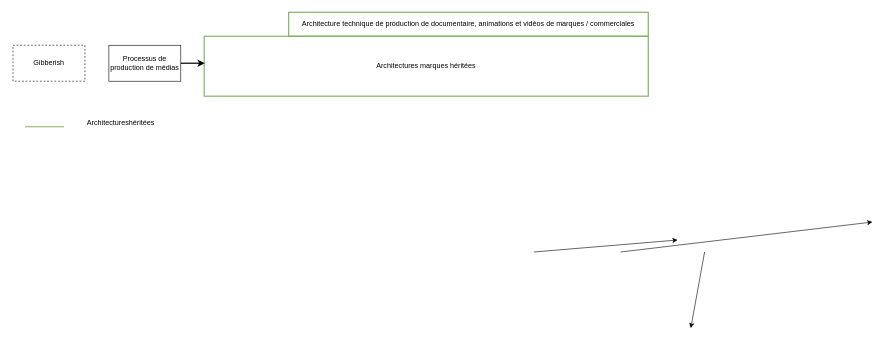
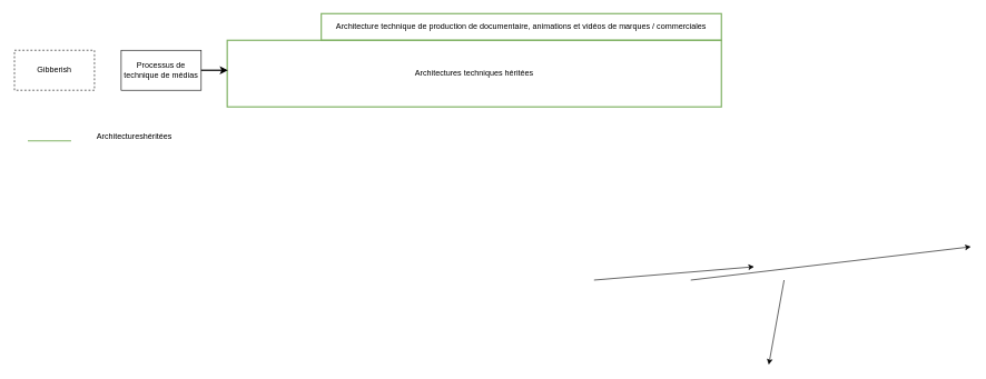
  <mxCell id="0" />
  <mxCell id="1" parent="0" />
  <mxCell id="2" value="Gibberish" style="rounded=0;whiteSpace=wrap;html=1;strokeWidth=1;fillColor=none;dashed=1;" parent="1" vertex="1"><mxGeometry y="75" width="120" height="60" as="geometry" x="20" /></mxCell>
  <mxCell id="3" value="" style="endArrow=classic;html=1;rounded=0;entryX=0.5;entryY=0;entryDx=0;entryDy=0;exitX=0.5;exitY=1;exitDx=0;exitDy=0;" parent="1" edge="1"><mxGeometry width="50" height="50" relative="1" as="geometry"><mxPoint x="1034" y="420" as="sourcePoint" /><mxPoint x="1454" y="370" as="targetPoint" /></mxGeometry></mxCell>
  <mxCell id="4" value="" style="endArrow=classic;html=1;rounded=0;entryX=0.5;entryY=0;entryDx=0;entryDy=0;exitX=0.5;exitY=1;exitDx=0;exitDy=0;" parent="1" edge="1"><mxGeometry width="50" height="50" relative="1" as="geometry"><mxPoint x="1174" y="420" as="sourcePoint" /><mxPoint x="1151" y="547" as="targetPoint" /></mxGeometry></mxCell>
  <mxCell id="5" value="" style="endArrow=classic;html=1;rounded=0;entryX=0.5;entryY=0;entryDx=0;entryDy=0;exitX=0.5;exitY=1;exitDx=0;exitDy=0;" parent="1" edge="1"><mxGeometry width="50" height="50" relative="1" as="geometry"><mxPoint x="889" y="420" as="sourcePoint" /><mxPoint x="1129" y="400" as="targetPoint" /></mxGeometry></mxCell>
- <mxCell id="6" value="Architectures marques héritées" style="rounded=0;whiteSpace=wrap;html=1;strokeWidth=2;fillColor=none;strokeColor=#82b366;" vertex="1" parent="1"><mxGeometry x="339" y="60" width="741" height="100" as="geometry" /></mxCell>
- <mxCell id="7" value="Processus de production de médias" style="rounded=0;whiteSpace=wrap;html=1;strokeWidth=1;fillColor=none;" vertex="1" parent="1"><mxGeometry x="180" y="75" width="120" height="60" as="geometry" /></mxCell>
+ <mxCell id="6" value="Architectures techniques héritées" style="rounded=0;whiteSpace=wrap;html=1;strokeWidth=2;fillColor=none;strokeColor=#82b366;" vertex="1" parent="1"><mxGeometry x="339" y="60" width="741" height="100" as="geometry" /></mxCell>
+ <mxCell id="7" value="Processus de technique de médias" style="rounded=0;whiteSpace=wrap;html=1;strokeWidth=1;fillColor=none;" vertex="1" parent="1"><mxGeometry x="180" y="75" width="120" height="60" as="geometry" /></mxCell>
  <mxCell id="8" value="Architecture technique de production de documentaire, animations et vidéos de marques / commerciales" style="rounded=0;whiteSpace=wrap;html=1;strokeWidth=2;fillColor=none;strokeColor=#82b366;" vertex="1" parent="1"><mxGeometry x="480" y="20" width="600" height="40" as="geometry" /></mxCell>
  <mxCell id="9" value="" style="endArrow=none;html=1;rounded=0;strokeColor=#82b366;fillColor=#d5e8d4;strokeWidth=2;" edge="1" parent="1"><mxGeometry width="50" height="50" relative="1" as="geometry"><mxPoint x="40" y="211" as="sourcePoint" /><mxPoint x="105" y="211" as="targetPoint" /></mxGeometry></mxCell>
  <mxCell id="10" value="Architectureshéritées" style="text;html=1;strokeColor=none;fillColor=none;align=center;verticalAlign=middle;whiteSpace=wrap;rounded=0;strokeWidth=2;" vertex="1" parent="1"><mxGeometry x="115" y="190" width="170" height="30" as="geometry" /></mxCell>
  <mxCell id="11" value="" style="endArrow=classic;html=1;rounded=0;strokeWidth=2;exitX=1;exitY=0.5;exitDx=0;exitDy=0;" edge="1" parent="1" source="7"><mxGeometry width="50" height="50" relative="1" as="geometry"><mxPoint x="900" y="150" as="sourcePoint" /><mxPoint x="340" y="105" as="targetPoint" /></mxGeometry></mxCell>
